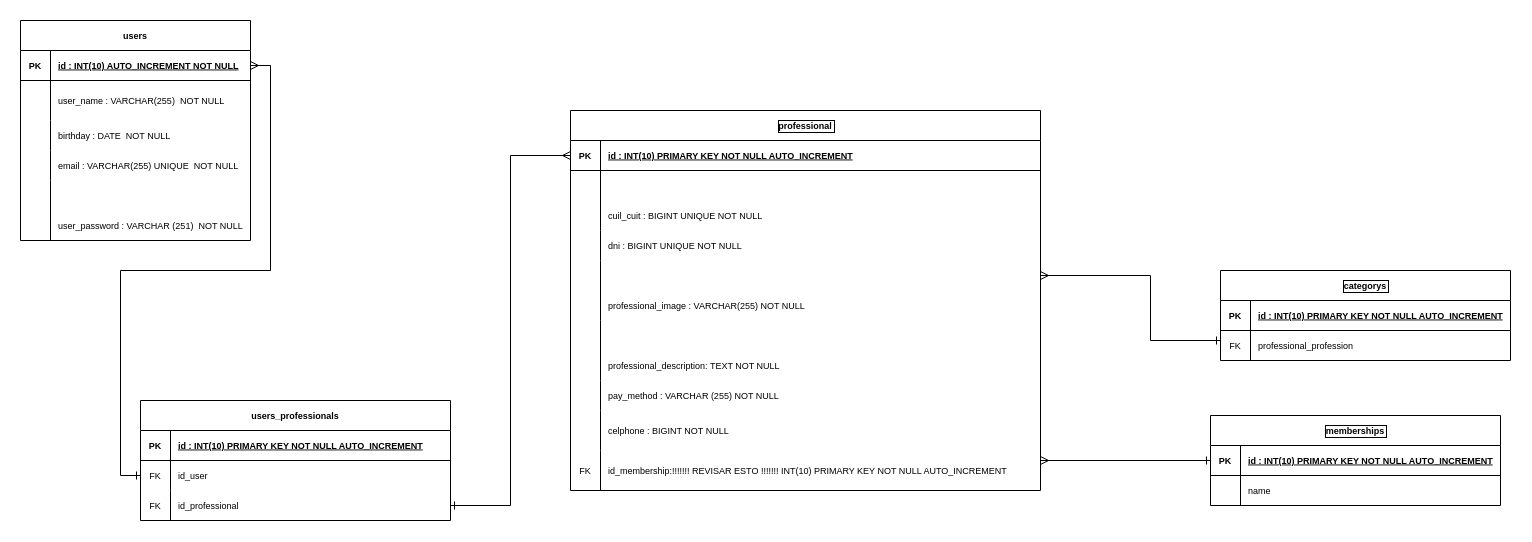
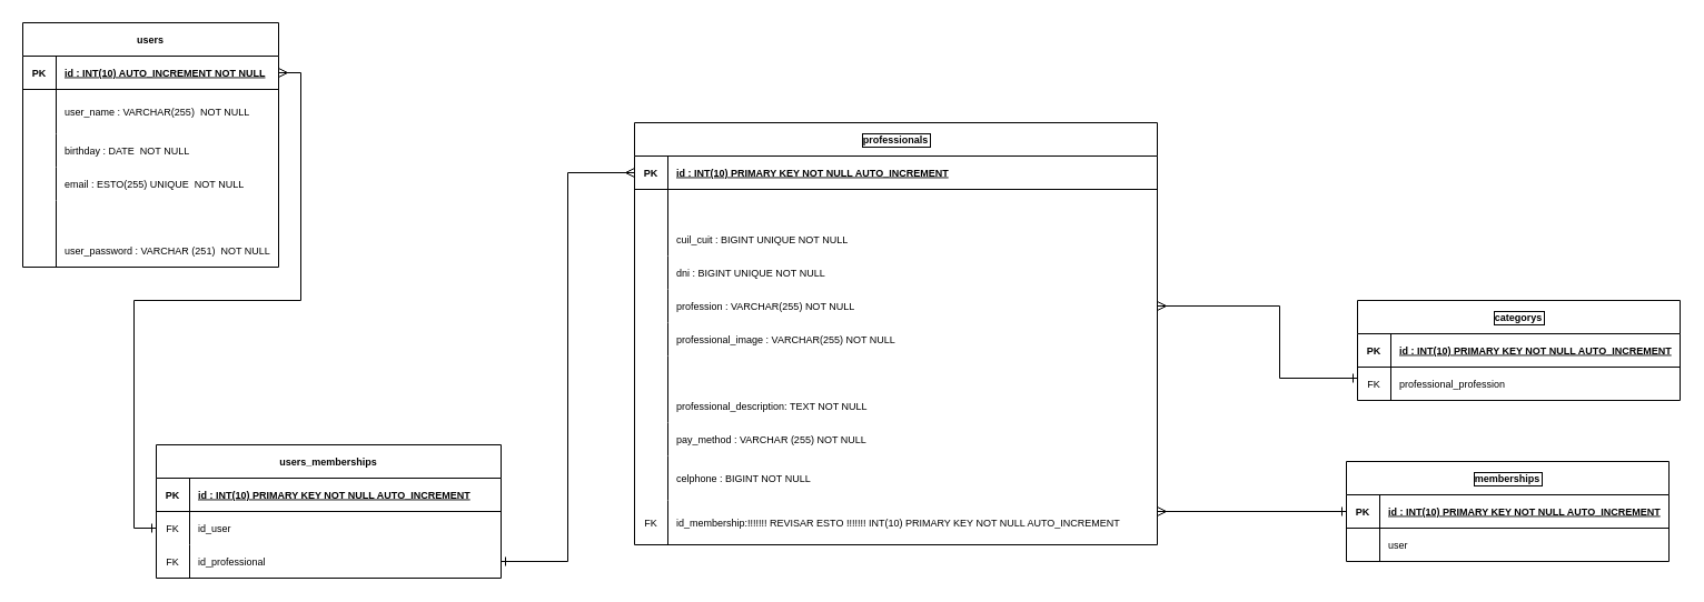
  <mxCell id="0" />
  <mxCell id="1" parent="0" />
  <mxCell id="2" value="users" style="shape=table;startSize=30;container=1;collapsible=1;childLayout=tableLayout;fixedRows=1;rowLines=0;fontStyle=1;align=center;resizeLast=1;fontSize=9;" parent="1" vertex="1"><mxGeometry y="20" width="230" height="220" as="geometry" x="20"><mxRectangle x="80" y="120" width="60" height="30" as="alternateBounds" /></mxGeometry></mxCell>
  <mxCell id="3" value="" style="shape=partialRectangle;collapsible=0;dropTarget=0;pointerEvents=0;fillColor=none;top=0;left=0;bottom=1;right=0;points=[[0,0.5],[1,0.5]];portConstraint=eastwest;fontSize=9;" parent="2" vertex="1"><mxGeometry y="30" width="230" height="30" as="geometry" /></mxCell>
  <mxCell id="4" value="PK" style="shape=partialRectangle;connectable=0;fillColor=none;top=0;left=0;bottom=0;right=0;fontStyle=1;overflow=hidden;fontSize=9;" parent="3" vertex="1"><mxGeometry width="30" height="30" as="geometry" /></mxCell>
  <mxCell id="5" value="id : INT(10) AUTO_INCREMENT NOT NULL" style="shape=partialRectangle;connectable=0;fillColor=none;top=0;left=0;bottom=0;right=0;align=left;spacingLeft=6;fontStyle=5;overflow=hidden;fontSize=9;" parent="3" vertex="1"><mxGeometry x="30" width="200" height="30" as="geometry" /></mxCell>
  <mxCell id="6" value="" style="shape=partialRectangle;collapsible=0;dropTarget=0;pointerEvents=0;fillColor=none;top=0;left=0;bottom=0;right=0;points=[[0,0.5],[1,0.5]];portConstraint=eastwest;fontSize=9;" parent="2" vertex="1"><mxGeometry y="60" width="230" height="40" as="geometry" /></mxCell>
  <mxCell id="7" value="" style="shape=partialRectangle;connectable=0;fillColor=none;top=0;left=0;bottom=0;right=0;editable=1;overflow=hidden;fontSize=9;" parent="6" vertex="1"><mxGeometry width="30" height="40" as="geometry" /></mxCell>
  <mxCell id="8" value="user_name : VARCHAR(255)  NOT NULL" style="shape=partialRectangle;connectable=0;fillColor=none;top=0;left=0;bottom=0;right=0;align=left;spacingLeft=6;overflow=hidden;fontSize=9;" parent="6" vertex="1"><mxGeometry x="30" width="200" height="40" as="geometry" /></mxCell>
  <mxCell id="9" value="" style="shape=partialRectangle;collapsible=0;dropTarget=0;pointerEvents=0;fillColor=none;top=0;left=0;bottom=0;right=0;points=[[0,0.5],[1,0.5]];portConstraint=eastwest;fontSize=9;" parent="2" vertex="1"><mxGeometry y="100" width="230" height="30" as="geometry" /></mxCell>
  <mxCell id="10" value="" style="shape=partialRectangle;connectable=0;fillColor=none;top=0;left=0;bottom=0;right=0;editable=1;overflow=hidden;fontSize=9;" parent="9" vertex="1"><mxGeometry width="30" height="30" as="geometry" /></mxCell>
  <mxCell id="11" value="birthday : DATE  NOT NULL" style="shape=partialRectangle;connectable=0;fillColor=none;top=0;left=0;bottom=0;right=0;align=left;spacingLeft=6;overflow=hidden;fontSize=9;" parent="9" vertex="1"><mxGeometry x="30" width="200" height="30" as="geometry" /></mxCell>
  <mxCell id="12" value="" style="shape=partialRectangle;collapsible=0;dropTarget=0;pointerEvents=0;fillColor=none;top=0;left=0;bottom=0;right=0;points=[[0,0.5],[1,0.5]];portConstraint=eastwest;fontSize=9;" parent="2" vertex="1"><mxGeometry y="130" width="230" height="30" as="geometry" /></mxCell>
  <mxCell id="13" value="" style="shape=partialRectangle;connectable=0;fillColor=none;top=0;left=0;bottom=0;right=0;editable=1;overflow=hidden;fontSize=9;" parent="12" vertex="1"><mxGeometry width="30" height="30" as="geometry" /></mxCell>
- <mxCell id="14" value="email : VARCHAR(255) UNIQUE  NOT NULL" style="shape=partialRectangle;connectable=0;fillColor=none;top=0;left=0;bottom=0;right=0;align=left;spacingLeft=6;overflow=hidden;fontSize=9;" parent="12" vertex="1"><mxGeometry x="30" width="200" height="30" as="geometry" /></mxCell>
+ <mxCell id="14" value="email : ESTO(255) UNIQUE  NOT NULL" style="shape=partialRectangle;connectable=0;fillColor=none;top=0;left=0;bottom=0;right=0;align=left;spacingLeft=6;overflow=hidden;fontSize=9;" parent="12" vertex="1"><mxGeometry x="30" width="200" height="30" as="geometry" /></mxCell>
  <mxCell id="15" value="" style="shape=partialRectangle;collapsible=0;dropTarget=0;pointerEvents=0;fillColor=none;top=0;left=0;bottom=0;right=0;points=[[0,0.5],[1,0.5]];portConstraint=eastwest;fontSize=9;" parent="2" vertex="1"><mxGeometry y="160" width="230" height="30" as="geometry" /></mxCell>
  <mxCell id="16" value="" style="shape=partialRectangle;connectable=0;fillColor=none;top=0;left=0;bottom=0;right=0;editable=1;overflow=hidden;fontSize=9;" parent="15" vertex="1"><mxGeometry width="30" height="30" as="geometry" /></mxCell>
  <mxCell id="17" value="" style="shape=partialRectangle;collapsible=0;dropTarget=0;pointerEvents=0;fillColor=none;top=0;left=0;bottom=0;right=0;points=[[0,0.5],[1,0.5]];portConstraint=eastwest;fontSize=9;" parent="2" vertex="1"><mxGeometry y="190" width="230" height="30" as="geometry" /></mxCell>
  <mxCell id="18" value="" style="shape=partialRectangle;connectable=0;fillColor=none;top=0;left=0;bottom=0;right=0;editable=1;overflow=hidden;fontSize=9;" parent="17" vertex="1"><mxGeometry width="30" height="30" as="geometry" /></mxCell>
  <mxCell id="19" value="user_password : VARCHAR (251)  NOT NULL" style="shape=partialRectangle;connectable=0;fillColor=none;top=0;left=0;bottom=0;right=0;align=left;spacingLeft=6;overflow=hidden;fontSize=9;" parent="17" vertex="1"><mxGeometry x="30" width="200" height="30" as="geometry" /></mxCell>
- <mxCell id="20" value="professional" style="shape=table;startSize=30;container=1;collapsible=1;childLayout=tableLayout;fixedRows=1;rowLines=0;fontStyle=1;align=center;resizeLast=1;labelBorderColor=#000000;fontSize=9;" parent="1" vertex="1"><mxGeometry x="570" y="110" width="470" height="380" as="geometry"><mxRectangle x="440" y="120" width="100" height="30" as="alternateBounds" /></mxGeometry></mxCell>
+ <mxCell id="20" value="professionals" style="shape=table;startSize=30;container=1;collapsible=1;childLayout=tableLayout;fixedRows=1;rowLines=0;fontStyle=1;align=center;resizeLast=1;labelBorderColor=#000000;fontSize=9;" parent="1" vertex="1"><mxGeometry x="570" y="110" width="470" height="380" as="geometry"><mxRectangle x="440" y="120" width="100" height="30" as="alternateBounds" /></mxGeometry></mxCell>
  <mxCell id="21" value="" style="shape=partialRectangle;collapsible=0;dropTarget=0;pointerEvents=0;fillColor=none;top=0;left=0;bottom=1;right=0;points=[[0,0.5],[1,0.5]];portConstraint=eastwest;fontSize=9;" parent="20" vertex="1"><mxGeometry y="30" width="470" height="30" as="geometry" /></mxCell>
  <mxCell id="22" value="PK" style="shape=partialRectangle;connectable=0;fillColor=none;top=0;left=0;bottom=0;right=0;fontStyle=1;overflow=hidden;fontSize=9;" parent="21" vertex="1"><mxGeometry width="30" height="30" as="geometry" /></mxCell>
  <mxCell id="23" value="id : INT(10) PRIMARY KEY NOT NULL AUTO_INCREMENT" style="shape=partialRectangle;connectable=0;fillColor=none;top=0;left=0;bottom=0;right=0;align=left;spacingLeft=6;fontStyle=5;overflow=hidden;fontSize=9;" parent="21" vertex="1"><mxGeometry x="30" width="440" height="30" as="geometry" /></mxCell>
  <mxCell id="24" value="" style="shape=partialRectangle;collapsible=0;dropTarget=0;pointerEvents=0;fillColor=none;top=0;left=0;bottom=0;right=0;points=[[0,0.5],[1,0.5]];portConstraint=eastwest;fontSize=9;" parent="20" vertex="1"><mxGeometry y="60" width="470" height="30" as="geometry" /></mxCell>
  <mxCell id="25" value="" style="shape=partialRectangle;connectable=0;fillColor=none;top=0;left=0;bottom=0;right=0;editable=1;overflow=hidden;fontSize=9;" parent="24" vertex="1"><mxGeometry width="30" height="30" as="geometry" /></mxCell>
  <mxCell id="26" value="" style="shape=partialRectangle;collapsible=0;dropTarget=0;pointerEvents=0;fillColor=none;top=0;left=0;bottom=0;right=0;points=[[0,0.5],[1,0.5]];portConstraint=eastwest;fontSize=9;" parent="20" vertex="1"><mxGeometry y="90" width="470" height="30" as="geometry" /></mxCell>
  <mxCell id="27" value="" style="shape=partialRectangle;connectable=0;fillColor=none;top=0;left=0;bottom=0;right=0;editable=1;overflow=hidden;fontSize=9;" parent="26" vertex="1"><mxGeometry width="30" height="30" as="geometry" /></mxCell>
  <mxCell id="28" value="cuil_cuit : BIGINT UNIQUE NOT NULL" style="shape=partialRectangle;connectable=0;fillColor=none;top=0;left=0;bottom=0;right=0;align=left;spacingLeft=6;overflow=hidden;fontSize=9;" parent="26" vertex="1"><mxGeometry x="30" width="440" height="30" as="geometry" /></mxCell>
  <mxCell id="29" value="" style="shape=partialRectangle;collapsible=0;dropTarget=0;pointerEvents=0;fillColor=none;top=0;left=0;bottom=0;right=0;points=[[0,0.5],[1,0.5]];portConstraint=eastwest;fontSize=9;" parent="20" vertex="1"><mxGeometry y="120" width="470" height="30" as="geometry" /></mxCell>
  <mxCell id="30" value="" style="shape=partialRectangle;connectable=0;fillColor=none;top=0;left=0;bottom=0;right=0;editable=1;overflow=hidden;fontSize=9;" parent="29" vertex="1"><mxGeometry width="30" height="30" as="geometry" /></mxCell>
  <mxCell id="31" value="dni : BIGINT UNIQUE NOT NULL" style="shape=partialRectangle;connectable=0;fillColor=none;top=0;left=0;bottom=0;right=0;align=left;spacingLeft=6;overflow=hidden;fontSize=9;" parent="29" vertex="1"><mxGeometry x="30" width="440" height="30" as="geometry" /></mxCell>
  <mxCell id="32" value="" style="shape=partialRectangle;collapsible=0;dropTarget=0;pointerEvents=0;fillColor=none;top=0;left=0;bottom=0;right=0;points=[[0,0.5],[1,0.5]];portConstraint=eastwest;fontSize=9;" parent="20" vertex="1"><mxGeometry y="150" width="470" height="30" as="geometry" /></mxCell>
  <mxCell id="33" value="" style="shape=partialRectangle;connectable=0;fillColor=none;top=0;left=0;bottom=0;right=0;editable=1;overflow=hidden;fontSize=9;" parent="32" vertex="1"><mxGeometry width="30" height="30" as="geometry" /></mxCell>
+ <mxCell id="34" value="profession : VARCHAR(255) NOT NULL" style="shape=partialRectangle;connectable=0;fillColor=none;top=0;left=0;bottom=0;right=0;align=left;spacingLeft=6;overflow=hidden;fontSize=9;" parent="32" vertex="1"><mxGeometry x="30" width="440" height="30" as="geometry" /></mxCell>
  <mxCell id="35" value="" style="shape=partialRectangle;collapsible=0;dropTarget=0;pointerEvents=0;fillColor=none;top=0;left=0;bottom=0;right=0;points=[[0,0.5],[1,0.5]];portConstraint=eastwest;fontSize=9;" parent="20" vertex="1"><mxGeometry y="180" width="470" height="30" as="geometry" /></mxCell>
  <mxCell id="36" value="" style="shape=partialRectangle;connectable=0;fillColor=none;top=0;left=0;bottom=0;right=0;editable=1;overflow=hidden;fontSize=9;" parent="35" vertex="1"><mxGeometry width="30" height="30" as="geometry" /></mxCell>
  <mxCell id="37" value="professional_image : VARCHAR(255) NOT NULL " style="shape=partialRectangle;connectable=0;fillColor=none;top=0;left=0;bottom=0;right=0;align=left;spacingLeft=6;overflow=hidden;fontSize=9;" parent="35" vertex="1"><mxGeometry x="30" width="440" height="30" as="geometry" /></mxCell>
  <mxCell id="38" value="" style="shape=partialRectangle;collapsible=0;dropTarget=0;pointerEvents=0;fillColor=none;top=0;left=0;bottom=0;right=0;points=[[0,0.5],[1,0.5]];portConstraint=eastwest;fontSize=9;" parent="20" vertex="1"><mxGeometry y="210" width="470" height="30" as="geometry" /></mxCell>
  <mxCell id="39" value="" style="shape=partialRectangle;connectable=0;fillColor=none;top=0;left=0;bottom=0;right=0;editable=1;overflow=hidden;fontSize=9;" parent="38" vertex="1"><mxGeometry width="30" height="30" as="geometry" /></mxCell>
  <mxCell id="40" value="" style="shape=partialRectangle;collapsible=0;dropTarget=0;pointerEvents=0;fillColor=none;top=0;left=0;bottom=0;right=0;points=[[0,0.5],[1,0.5]];portConstraint=eastwest;fontSize=9;" parent="20" vertex="1"><mxGeometry y="240" width="470" height="30" as="geometry" /></mxCell>
  <mxCell id="41" value="" style="shape=partialRectangle;connectable=0;fillColor=none;top=0;left=0;bottom=0;right=0;editable=1;overflow=hidden;fontSize=9;" parent="40" vertex="1"><mxGeometry width="30" height="30" as="geometry" /></mxCell>
  <mxCell id="42" value="professional_description: TEXT NOT NULL" style="shape=partialRectangle;connectable=0;fillColor=none;top=0;left=0;bottom=0;right=0;align=left;spacingLeft=6;overflow=hidden;fontSize=9;" parent="40" vertex="1"><mxGeometry x="30" width="440" height="30" as="geometry" /></mxCell>
  <mxCell id="43" value="" style="shape=partialRectangle;collapsible=0;dropTarget=0;pointerEvents=0;fillColor=none;top=0;left=0;bottom=0;right=0;points=[[0,0.5],[1,0.5]];portConstraint=eastwest;fontSize=9;" parent="20" vertex="1"><mxGeometry y="270" width="470" height="30" as="geometry" /></mxCell>
  <mxCell id="44" value="" style="shape=partialRectangle;connectable=0;fillColor=none;top=0;left=0;bottom=0;right=0;editable=1;overflow=hidden;fontSize=9;" parent="43" vertex="1"><mxGeometry width="30" height="30" as="geometry" /></mxCell>
  <mxCell id="45" value="pay_method : VARCHAR (255) NOT NULL" style="shape=partialRectangle;connectable=0;fillColor=none;top=0;left=0;bottom=0;right=0;align=left;spacingLeft=6;overflow=hidden;fontSize=9;" parent="43" vertex="1"><mxGeometry x="30" width="440" height="30" as="geometry" /></mxCell>
  <mxCell id="46" value="" style="shape=partialRectangle;collapsible=0;dropTarget=0;pointerEvents=0;fillColor=none;top=0;left=0;bottom=0;right=0;points=[[0,0.5],[1,0.5]];portConstraint=eastwest;fontSize=9;" parent="20" vertex="1"><mxGeometry y="300" width="470" height="40" as="geometry" /></mxCell>
  <mxCell id="47" value="" style="shape=partialRectangle;connectable=0;fillColor=none;top=0;left=0;bottom=0;right=0;editable=1;overflow=hidden;fontSize=9;" parent="46" vertex="1"><mxGeometry width="30" height="40" as="geometry" /></mxCell>
  <mxCell id="48" value="celphone : BIGINT NOT NULL" style="shape=partialRectangle;connectable=0;fillColor=none;top=0;left=0;bottom=0;right=0;align=left;spacingLeft=6;overflow=hidden;fontSize=9;" parent="46" vertex="1"><mxGeometry x="30" width="440" height="40" as="geometry" /></mxCell>
  <mxCell id="49" value="" style="shape=partialRectangle;collapsible=0;dropTarget=0;pointerEvents=0;fillColor=none;top=0;left=0;bottom=0;right=0;points=[[0,0.5],[1,0.5]];portConstraint=eastwest;fontSize=9;" parent="20" vertex="1"><mxGeometry y="340" width="470" height="40" as="geometry" /></mxCell>
  <mxCell id="50" value="FK" style="shape=partialRectangle;connectable=0;fillColor=none;top=0;left=0;bottom=0;right=0;editable=1;overflow=hidden;fontSize=9;" parent="49" vertex="1"><mxGeometry width="30" height="40" as="geometry" /></mxCell>
  <mxCell id="51" value="id_membership:!!!!!!! REVISAR ESTO !!!!!!! INT(10) PRIMARY KEY NOT NULL AUTO_INCREMENT" style="shape=partialRectangle;connectable=0;fillColor=none;top=0;left=0;bottom=0;right=0;align=left;spacingLeft=6;overflow=hidden;fontSize=9;" parent="49" vertex="1"><mxGeometry x="30" width="440" height="40" as="geometry" /></mxCell>
- <mxCell id="52" value="users_professionals" style="shape=table;startSize=30;container=1;collapsible=1;childLayout=tableLayout;fixedRows=1;rowLines=0;fontStyle=1;align=center;resizeLast=1;fontSize=9;" parent="1" vertex="1"><mxGeometry x="140" y="400" width="310" height="120" as="geometry" /></mxCell>
+ <mxCell id="52" value="users_memberships" style="shape=table;startSize=30;container=1;collapsible=1;childLayout=tableLayout;fixedRows=1;rowLines=0;fontStyle=1;align=center;resizeLast=1;fontSize=9;" parent="1" vertex="1"><mxGeometry x="140" y="400" width="310" height="120" as="geometry" /></mxCell>
  <mxCell id="53" value="" style="shape=partialRectangle;collapsible=0;dropTarget=0;pointerEvents=0;fillColor=none;top=0;left=0;bottom=1;right=0;points=[[0,0.5],[1,0.5]];portConstraint=eastwest;fontSize=9;" parent="52" vertex="1"><mxGeometry y="30" width="310" height="30" as="geometry" /></mxCell>
  <mxCell id="54" value="PK" style="shape=partialRectangle;connectable=0;fillColor=none;top=0;left=0;bottom=0;right=0;fontStyle=1;overflow=hidden;fontSize=9;" parent="53" vertex="1"><mxGeometry width="30" height="30" as="geometry" /></mxCell>
  <mxCell id="55" value="id : INT(10) PRIMARY KEY NOT NULL AUTO_INCREMENT" style="shape=partialRectangle;connectable=0;fillColor=none;top=0;left=0;bottom=0;right=0;align=left;spacingLeft=6;fontStyle=5;overflow=hidden;fontSize=9;" parent="53" vertex="1"><mxGeometry x="30" width="280" height="30" as="geometry" /></mxCell>
  <mxCell id="56" value="" style="shape=partialRectangle;collapsible=0;dropTarget=0;pointerEvents=0;fillColor=none;top=0;left=0;bottom=0;right=0;points=[[0,0.5],[1,0.5]];portConstraint=eastwest;fontSize=9;" parent="52" vertex="1"><mxGeometry y="60" width="310" height="30" as="geometry" /></mxCell>
  <mxCell id="57" value="FK" style="shape=partialRectangle;connectable=0;fillColor=none;top=0;left=0;bottom=0;right=0;editable=1;overflow=hidden;fontSize=9;" parent="56" vertex="1"><mxGeometry width="30" height="30" as="geometry" /></mxCell>
  <mxCell id="58" value="id_user" style="shape=partialRectangle;connectable=0;fillColor=none;top=0;left=0;bottom=0;right=0;align=left;spacingLeft=6;overflow=hidden;fontSize=9;" parent="56" vertex="1"><mxGeometry x="30" width="280" height="30" as="geometry" /></mxCell>
  <mxCell id="59" value="" style="shape=partialRectangle;collapsible=0;dropTarget=0;pointerEvents=0;fillColor=none;top=0;left=0;bottom=0;right=0;points=[[0,0.5],[1,0.5]];portConstraint=eastwest;fontSize=9;" parent="52" vertex="1"><mxGeometry y="90" width="310" height="30" as="geometry" /></mxCell>
  <mxCell id="60" value="FK" style="shape=partialRectangle;connectable=0;fillColor=none;top=0;left=0;bottom=0;right=0;editable=1;overflow=hidden;fontSize=9;" parent="59" vertex="1"><mxGeometry width="30" height="30" as="geometry" /></mxCell>
  <mxCell id="61" value="id_professional" style="shape=partialRectangle;connectable=0;fillColor=none;top=0;left=0;bottom=0;right=0;align=left;spacingLeft=6;overflow=hidden;fontSize=9;" parent="59" vertex="1"><mxGeometry x="30" width="280" height="30" as="geometry" /></mxCell>
  <mxCell id="62" style="edgeStyle=orthogonalEdgeStyle;rounded=0;orthogonalLoop=1;jettySize=auto;html=1;entryX=1;entryY=0.5;entryDx=0;entryDy=0;startArrow=ERone;startFill=0;endArrow=ERmany;endFill=0;" parent="1" source="56" target="3" edge="1"><mxGeometry relative="1" as="geometry"><Array as="points"><mxPoint x="120" y="475" /><mxPoint x="120" y="270" /><mxPoint x="270" y="270" /><mxPoint x="270" y="65" /></Array></mxGeometry></mxCell>
  <mxCell id="63" style="edgeStyle=orthogonalEdgeStyle;rounded=0;orthogonalLoop=1;jettySize=auto;html=1;entryX=0;entryY=0.5;entryDx=0;entryDy=0;endArrow=ERmany;endFill=0;startArrow=ERone;startFill=0;" parent="1" source="59" target="21" edge="1"><mxGeometry relative="1" as="geometry" /></mxCell>
  <mxCell id="64" value="memberships" style="shape=table;startSize=30;container=1;collapsible=1;childLayout=tableLayout;fixedRows=1;rowLines=0;fontStyle=1;align=center;resizeLast=1;labelBorderColor=#000000;fontSize=9;" parent="1" vertex="1"><mxGeometry x="1210" y="415" width="290" height="90" as="geometry"><mxRectangle x="440" y="120" width="100" height="30" as="alternateBounds" /></mxGeometry></mxCell>
  <mxCell id="65" value="" style="shape=partialRectangle;collapsible=0;dropTarget=0;pointerEvents=0;fillColor=none;top=0;left=0;bottom=1;right=0;points=[[0,0.5],[1,0.5]];portConstraint=eastwest;fontSize=9;" parent="64" vertex="1"><mxGeometry y="30" width="290" height="30" as="geometry" /></mxCell>
  <mxCell id="66" value="PK" style="shape=partialRectangle;connectable=0;fillColor=none;top=0;left=0;bottom=0;right=0;fontStyle=1;overflow=hidden;fontSize=9;" parent="65" vertex="1"><mxGeometry width="30" height="30" as="geometry" /></mxCell>
  <mxCell id="67" value="id : INT(10) PRIMARY KEY NOT NULL AUTO_INCREMENT" style="shape=partialRectangle;connectable=0;fillColor=none;top=0;left=0;bottom=0;right=0;align=left;spacingLeft=6;fontStyle=5;overflow=hidden;fontSize=9;" parent="65" vertex="1"><mxGeometry x="30" width="260" height="30" as="geometry" /></mxCell>
  <mxCell id="68" value="" style="shape=partialRectangle;collapsible=0;dropTarget=0;pointerEvents=0;fillColor=none;top=0;left=0;bottom=0;right=0;points=[[0,0.5],[1,0.5]];portConstraint=eastwest;fontSize=9;" parent="64" vertex="1"><mxGeometry y="60" width="290" height="30" as="geometry" /></mxCell>
  <mxCell id="69" value="" style="shape=partialRectangle;connectable=0;fillColor=none;top=0;left=0;bottom=0;right=0;editable=1;overflow=hidden;fontSize=9;" parent="68" vertex="1"><mxGeometry width="30" height="30" as="geometry" /></mxCell>
- <mxCell id="70" value="    name" style="shape=partialRectangle;connectable=0;fillColor=none;top=0;left=0;bottom=0;right=0;align=left;spacingLeft=6;overflow=hidden;fontSize=9;" parent="68" vertex="1"><mxGeometry x="30" width="260" height="30" as="geometry" /></mxCell>
+ <mxCell id="70" value="    user" style="shape=partialRectangle;connectable=0;fillColor=none;top=0;left=0;bottom=0;right=0;align=left;spacingLeft=6;overflow=hidden;fontSize=9;" parent="68" vertex="1"><mxGeometry x="30" width="260" height="30" as="geometry" /></mxCell>
  <mxCell id="71" style="edgeStyle=orthogonalEdgeStyle;rounded=0;orthogonalLoop=1;jettySize=auto;html=1;endArrow=ERmany;endFill=0;startArrow=ERone;startFill=0;" parent="1" edge="1" source="65"><mxGeometry relative="1" as="geometry"><mxPoint x="1220" y="160" as="sourcePoint" /><mxPoint x="1040" y="460" as="targetPoint" /><Array as="points" /></mxGeometry></mxCell>
  <mxCell id="72" value="categorys" style="shape=table;startSize=30;container=1;collapsible=1;childLayout=tableLayout;fixedRows=1;rowLines=0;fontStyle=1;align=center;resizeLast=1;labelBorderColor=#000000;fontSize=9;" vertex="1" parent="1"><mxGeometry x="1220" y="270" width="290" height="90" as="geometry"><mxRectangle x="440" y="120" width="100" height="30" as="alternateBounds" /></mxGeometry></mxCell>
  <mxCell id="73" value="" style="shape=partialRectangle;collapsible=0;dropTarget=0;pointerEvents=0;fillColor=none;top=0;left=0;bottom=1;right=0;points=[[0,0.5],[1,0.5]];portConstraint=eastwest;fontSize=9;" vertex="1" parent="72"><mxGeometry y="30" width="290" height="30" as="geometry" /></mxCell>
  <mxCell id="74" value="PK" style="shape=partialRectangle;connectable=0;fillColor=none;top=0;left=0;bottom=0;right=0;fontStyle=1;overflow=hidden;fontSize=9;" vertex="1" parent="73"><mxGeometry width="30" height="30" as="geometry" /></mxCell>
  <mxCell id="75" value="id : INT(10) PRIMARY KEY NOT NULL AUTO_INCREMENT" style="shape=partialRectangle;connectable=0;fillColor=none;top=0;left=0;bottom=0;right=0;align=left;spacingLeft=6;fontStyle=5;overflow=hidden;fontSize=9;" vertex="1" parent="73"><mxGeometry x="30" width="260" height="30" as="geometry" /></mxCell>
  <mxCell id="76" value="" style="shape=partialRectangle;collapsible=0;dropTarget=0;pointerEvents=0;fillColor=none;top=0;left=0;bottom=0;right=0;points=[[0,0.5],[1,0.5]];portConstraint=eastwest;fontSize=9;" vertex="1" parent="72"><mxGeometry y="60" width="290" height="30" as="geometry" /></mxCell>
  <mxCell id="77" value="FK" style="shape=partialRectangle;connectable=0;fillColor=none;top=0;left=0;bottom=0;right=0;editable=1;overflow=hidden;fontSize=9;" vertex="1" parent="76"><mxGeometry width="30" height="30" as="geometry" /></mxCell>
  <mxCell id="78" value="professional_profession" style="shape=partialRectangle;connectable=0;fillColor=none;top=0;left=0;bottom=0;right=0;align=left;spacingLeft=6;overflow=hidden;fontSize=9;" vertex="1" parent="76"><mxGeometry x="30" width="260" height="30" as="geometry" /></mxCell>
  <mxCell id="79" style="edgeStyle=orthogonalEdgeStyle;rounded=0;orthogonalLoop=1;jettySize=auto;html=1;endArrow=ERmany;endFill=0;startArrow=ERone;startFill=0;entryX=1;entryY=0.5;entryDx=0;entryDy=0;" edge="1" parent="1" target="32"><mxGeometry relative="1" as="geometry"><mxPoint x="1220" y="340" as="sourcePoint" /><mxPoint x="1050" y="340" as="targetPoint" /><Array as="points"><mxPoint x="1150" y="340" /><mxPoint x="1150" y="275" /></Array></mxGeometry></mxCell>
